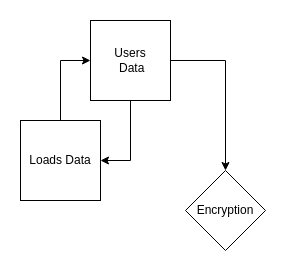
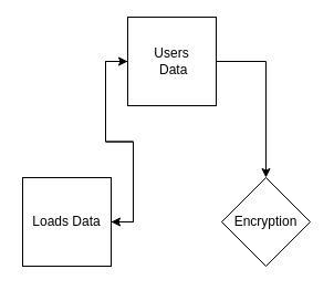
  <mxCell id="0" />
  <mxCell id="1" parent="0" />
  <mxCell id="2" style="edgeStyle=orthogonalEdgeStyle;rounded=0;orthogonalLoop=1;jettySize=auto;html=1;entryX=0;entryY=0.5;entryDx=0;entryDy=0;" edge="1" parent="1" source="3" target="6"><mxGeometry relative="1" as="geometry" /></mxCell>
- <mxCell id="3" value="Loads Data&lt;br&gt;" style="whiteSpace=wrap;html=1;aspect=fixed;" vertex="1" parent="1"><mxGeometry x="20" y="120" width="80" height="80" as="geometry" /></mxCell>
+ <mxCell id="3" value="Loads Data&lt;br&gt;" style="whiteSpace=wrap;html=1;aspect=fixed;" vertex="1" parent="1"><mxGeometry x="20" y="160" width="80" height="80" as="geometry" /></mxCell>
  <mxCell id="4" style="edgeStyle=orthogonalEdgeStyle;rounded=0;orthogonalLoop=1;jettySize=auto;html=1;entryX=1;entryY=0.5;entryDx=0;entryDy=0;" edge="1" parent="1" source="6" target="3"><mxGeometry relative="1" as="geometry" /></mxCell>
  <mxCell id="5" style="edgeStyle=orthogonalEdgeStyle;rounded=0;orthogonalLoop=1;jettySize=auto;html=1;entryX=0.5;entryY=0;entryDx=0;entryDy=0;" edge="1" parent="1" source="6" target="7"><mxGeometry relative="1" as="geometry" /></mxCell>
- <mxCell id="6" value="Users&lt;br&gt;&amp;nbsp;Data" style="whiteSpace=wrap;html=1;aspect=fixed;" vertex="1" parent="1"><mxGeometry x="90" y="20" width="80" height="80" as="geometry" /></mxCell>
- <mxCell id="7" value="Encryption&lt;br&gt;" style="rhombus;whiteSpace=wrap;html=1;" vertex="1" parent="1"><mxGeometry x="185" y="170" width="80" height="80" as="geometry" /></mxCell>
+ <mxCell id="6" value="Users&lt;br&gt;&amp;nbsp;Data" style="whiteSpace=wrap;html=1;aspect=fixed;" vertex="1" parent="1"><mxGeometry x="115" y="15" width="80" height="80" as="geometry" /></mxCell>
+ <mxCell id="7" value="Encryption&lt;br&gt;" style="rhombus;whiteSpace=wrap;html=1;" vertex="1" parent="1"><mxGeometry x="200" y="160" width="80" height="80" as="geometry" /></mxCell>
